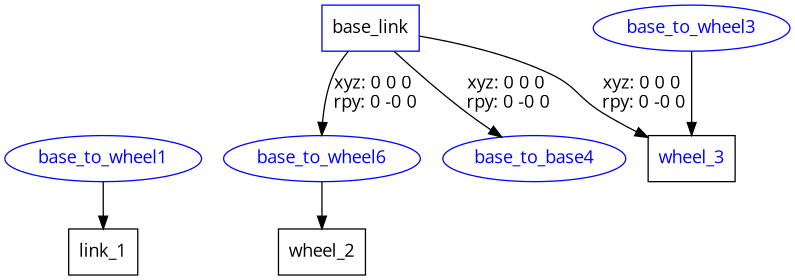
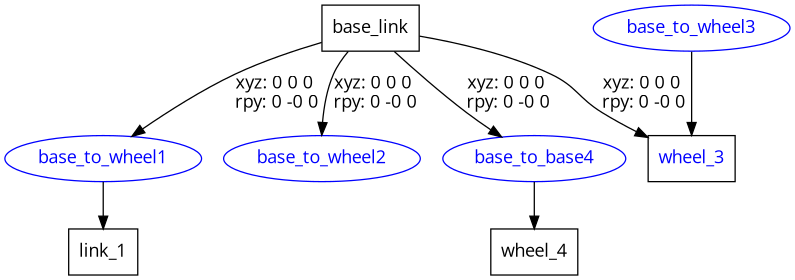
  digraph {
    fontname="Open Sans"
    node [fontname="Open Sans" shape=box fontcolor=blue]
    edge [fontname="Open Sans"]
-   n1 [label=base_link color=blue fontcolor=""]
+   n1 [label=base_link fontcolor=""]
    base_to_wheel1 [color=blue shape=ellipse]
-   base_to_wheel2 [color=blue shape=ellipse label=base_to_wheel6]
+   base_to_wheel2 [color=blue shape=ellipse]
    n4 [color=blue label=base_to_base4 shape=ellipse]
    n5 [label=wheel_3]
    n6 [label=link_1 fontcolor=""]
-   n7 [label=wheel_2 fontcolor=""]
    base_to_wheel3 [color=blue shape=ellipse]
+   n9 [label=wheel_4 fontcolor=""]
+   n1 -> base_to_wheel1 [label="xyz: 0 0 0 \nrpy: 0 -0 0"]
    n1 -> base_to_wheel2 [label="xyz: 0 0 0 \nrpy: 0 -0 0"]
    n1 -> n4 [label="xyz: 0 0 0 \nrpy: 0 -0 0"]
    n1 -> n5 [label="xyz: 0 0 0 \nrpy: 0 -0 0"]
    base_to_wheel1 -> n6
-   base_to_wheel2 -> n7
+   n4 -> n9
    base_to_wheel3 -> n5
  }
